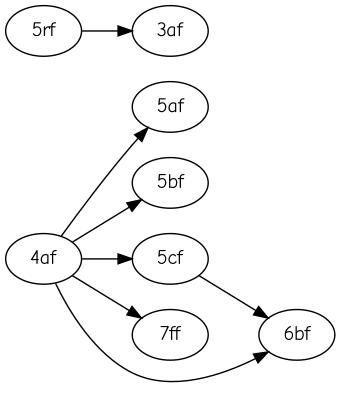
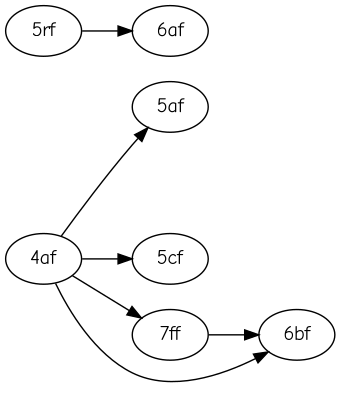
  strict digraph {
    fontname="Comic Neue"
    rankdir=LR
    node [fontname="Comic Neue"]
    edge [fontname="Comic Neue"]
    "4af"
    "5af"
-   "5bf"
    "5cf"
    n5 [label="7ff"]
    "6bf"
    "5rf"
-   "6af" [label="3af"]
+   "6af"
    "4af" -> "5af"
-   "4af" -> "5bf"
    "4af" -> "5cf"
    "4af" -> n5
    "4af" -> "6bf"
-   "5cf" -> "6bf"
+   n5 -> "6bf"
    "5rf" -> "6af"
  }
